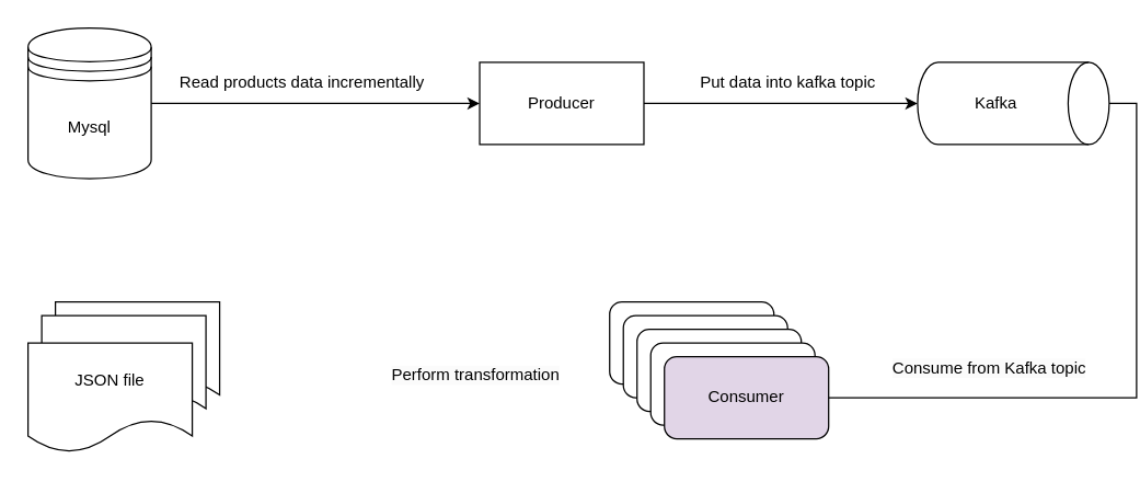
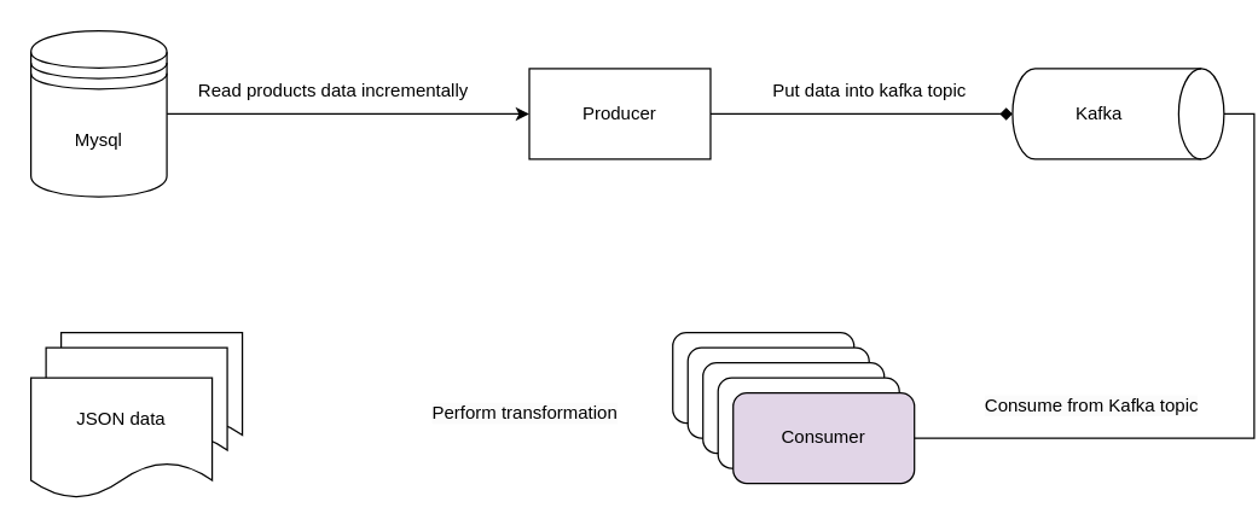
  <mxCell id="0" />
  <mxCell id="1" parent="0" />
  <mxCell id="2" style="edgeStyle=orthogonalEdgeStyle;rounded=0;orthogonalLoop=1;jettySize=auto;html=1;entryX=0;entryY=0.5;entryDx=0;entryDy=0;" parent="1" source="3" target="5" edge="1"><mxGeometry relative="1" as="geometry" /></mxCell>
  <mxCell id="3" value="Mysql" style="shape=datastore;whiteSpace=wrap;html=1;" parent="1" vertex="1"><mxGeometry x="20" y="20" width="90" height="110" as="geometry" /></mxCell>
- <mxCell id="4" style="edgeStyle=orthogonalEdgeStyle;rounded=0;orthogonalLoop=1;jettySize=auto;html=1;exitX=1;exitY=0.5;exitDx=0;exitDy=0;" parent="1" source="5" target="7" edge="1"><mxGeometry relative="1" as="geometry" /></mxCell>
+ <mxCell id="4" style="edgeStyle=orthogonalEdgeStyle;rounded=0;orthogonalLoop=1;jettySize=auto;html=1;exitX=1;exitY=0.5;exitDx=0;exitDy=0;endArrow=diamond;" parent="1" source="5" target="7" edge="1"><mxGeometry relative="1" as="geometry" /></mxCell>
  <mxCell id="5" value="Producer" style="whiteSpace=wrap;html=1;rounded=0;" parent="1" vertex="1"><mxGeometry x="350" y="45" width="120" height="60" as="geometry" /></mxCell>
  <mxCell id="6" style="edgeStyle=orthogonalEdgeStyle;rounded=0;orthogonalLoop=1;jettySize=auto;html=1;exitX=0.5;exitY=0;exitDx=0;exitDy=0;exitPerimeter=0;entryX=1;entryY=0.5;entryDx=0;entryDy=0;endArrow=none;" edge="1" parent="1" source="7" target="15"><mxGeometry relative="1" as="geometry" /></mxCell>
  <mxCell id="7" value="Kafka" style="shape=cylinder3;whiteSpace=wrap;html=1;boundedLbl=1;backgroundOutline=1;size=15;direction=south;" parent="1" vertex="1"><mxGeometry x="670" y="45" width="140" height="60" as="geometry" /></mxCell>
  <mxCell id="8" value="" style="rounded=1;whiteSpace=wrap;html=1;" parent="1" vertex="1"><mxGeometry x="445" y="220" width="120" height="60" as="geometry" /></mxCell>
  <mxCell id="9" value="" style="shape=document;whiteSpace=wrap;html=1;boundedLbl=1;" vertex="1" parent="1"><mxGeometry x="40" y="220" width="120" height="80" as="geometry" /></mxCell>
  <mxCell id="10" value="" style="shape=document;whiteSpace=wrap;html=1;boundedLbl=1;" vertex="1" parent="1"><mxGeometry x="30" y="230" width="120" height="80" as="geometry" /></mxCell>
- <mxCell id="11" value="JSON file" style="shape=document;whiteSpace=wrap;html=1;boundedLbl=1;" vertex="1" parent="1"><mxGeometry x="20" y="250" width="120" height="80" as="geometry" /></mxCell>
+ <mxCell id="11" value="JSON data" style="shape=document;whiteSpace=wrap;html=1;boundedLbl=1;" vertex="1" parent="1"><mxGeometry x="20" y="250" width="120" height="80" as="geometry" /></mxCell>
  <mxCell id="12" value="" style="rounded=1;whiteSpace=wrap;html=1;" vertex="1" parent="1"><mxGeometry x="455" y="230" width="120" height="60" as="geometry" /></mxCell>
  <mxCell id="13" value="&lt;span style=&quot;color: rgba(0, 0, 0, 0); font-family: monospace; font-size: 0px; text-align: start; text-wrap: nowrap;&quot;&gt;%3CmxGraphModel%3E%3Croot%3E%3CmxCell%20id%3D%220%22%2F%3E%3CmxCell%20id%3D%221%22%20parent%3D%220%22%2F%3E%3CmxCell%20id%3D%222%22%20value%3D%22%22%20style%3D%22rounded%3D1%3BwhiteSpace%3Dwrap%3Bhtml%3D1%3B%22%20vertex%3D%221%22%20parent%3D%221%22%3E%3CmxGeometry%20x%3D%22495%22%20y%3D%22690%22%20width%3D%22120%22%20height%3D%2260%22%20as%3D%22geometry%22%2F%3E%3C%2FmxCell%3E%3C%2Froot%3E%3C%2FmxGraphModel%3E&lt;/span&gt;" style="rounded=1;whiteSpace=wrap;html=1;" vertex="1" parent="1"><mxGeometry x="465" y="240" width="120" height="60" as="geometry" /></mxCell>
  <mxCell id="14" value="" style="rounded=1;whiteSpace=wrap;html=1;" vertex="1" parent="1"><mxGeometry x="475" y="250" width="120" height="60" as="geometry" /></mxCell>
  <mxCell id="15" value="Consumer" style="rounded=1;whiteSpace=wrap;html=1;fillColor=#e1d5e7;" vertex="1" parent="1"><mxGeometry x="485" y="260" width="120" height="60" as="geometry" /></mxCell>
  <mxCell id="16" value="Read products data incrementally" style="text;html=1;align=center;verticalAlign=middle;resizable=0;points=[];autosize=1;strokeColor=none;fillColor=none;" vertex="1" parent="1"><mxGeometry x="120" y="45" width="200" height="30" as="geometry" /></mxCell>
  <mxCell id="17" value="Put data into kafka topic" style="text;html=1;align=center;verticalAlign=middle;resizable=0;points=[];autosize=1;strokeColor=none;fillColor=none;" vertex="1" parent="1"><mxGeometry x="500" y="45" width="150" height="30" as="geometry" /></mxCell>
  <mxCell id="18" value="&lt;span style=&quot;color: rgb(0, 0, 0); font-family: Helvetica; font-size: 12px; font-style: normal; font-variant-ligatures: normal; font-variant-caps: normal; font-weight: 400; letter-spacing: normal; orphans: 2; text-align: center; text-indent: 0px; text-transform: none; widows: 2; word-spacing: 0px; -webkit-text-stroke-width: 0px; white-space: nowrap; background-color: rgb(251, 251, 251); text-decoration-thickness: initial; text-decoration-style: initial; text-decoration-color: initial; display: inline !important; float: none;&quot;&gt;Perform transformation&lt;/span&gt;" style="text;whiteSpace=wrap;html=1;" vertex="1" parent="1"><mxGeometry x="283.5" y="260" width="160" height="30" as="geometry" /></mxCell>
  <mxCell id="19" value="&lt;span style=&quot;color: rgb(0, 0, 0); font-family: Helvetica; font-size: 12px; font-style: normal; font-variant-ligatures: normal; font-variant-caps: normal; font-weight: 400; letter-spacing: normal; orphans: 2; text-align: center; text-indent: 0px; text-transform: none; widows: 2; word-spacing: 0px; -webkit-text-stroke-width: 0px; white-space: nowrap; background-color: rgb(251, 251, 251); text-decoration-thickness: initial; text-decoration-style: initial; text-decoration-color: initial; display: inline !important; float: none;&quot;&gt;Consume from Kafka topic&lt;/span&gt;" style="text;whiteSpace=wrap;html=1;" vertex="1" parent="1"><mxGeometry x="650" y="255" width="160" height="40" as="geometry" /></mxCell>
